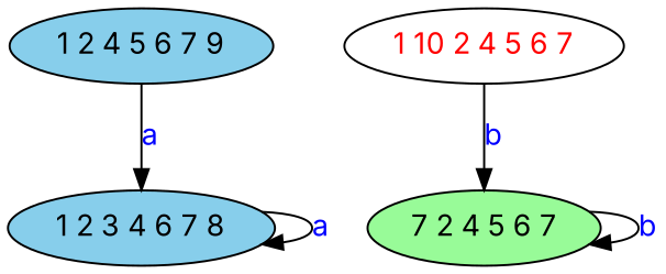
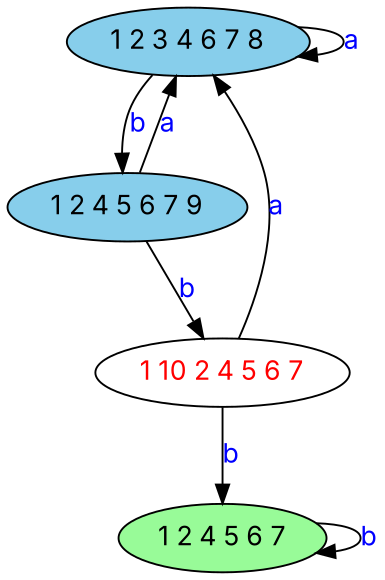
  digraph {
    fontname=Inter
    node [fillcolor=skyblue fontname=Inter style=filled]
    edge [fontname=Inter]
    "1 2 3 4 6 7 8"
    "1 2 4 5 6 7 9"
-   "1 2 4 5 6 7" [fillcolor=palegreen label="7 2 4 5 6 7"]
+   "1 2 4 5 6 7" [fillcolor=palegreen]
    n4 [label=<<font color="red">1 10 2 4 5 6 7</font>> fillcolor="" style=""]
    "1 2 3 4 6 7 8" -> "1 2 3 4 6 7 8" [label=<<font color="blue">a</font>>]
+   "1 2 3 4 6 7 8" -> "1 2 4 5 6 7 9" [label=<<font color="blue">b</font>>]
    "1 2 4 5 6 7 9" -> "1 2 3 4 6 7 8" [label=<<font color="blue">a</font>>]
+   "1 2 4 5 6 7 9" -> n4 [label=<<font color="blue">b</font>>]
    "1 2 4 5 6 7" -> "1 2 4 5 6 7" [label=<<font color="blue">b</font>>]
+   n4 -> "1 2 3 4 6 7 8" [label=<<font color="blue">a</font>>]
    n4 -> "1 2 4 5 6 7" [label=<<font color="blue">b</font>>]
  }
